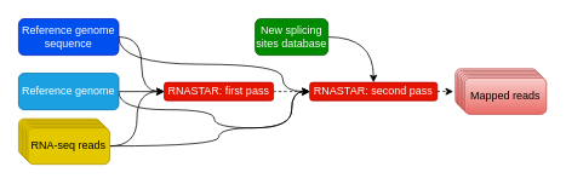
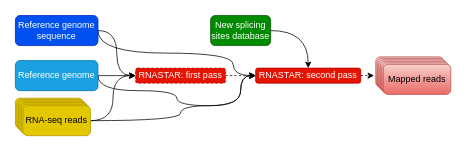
  <mxCell id="0" />
  <mxCell id="1" parent="0" />
  <mxCell id="2" style="edgeStyle=orthogonalEdgeStyle;rounded=0;orthogonalLoop=1;jettySize=auto;html=1;curved=1;dashed=1;" edge="1" parent="1" source="3" target="20"><mxGeometry relative="1" as="geometry" /></mxCell>
- <mxCell id="3" value="RNASTAR: first pass" style="rounded=1;whiteSpace=wrap;html=1;fillColor=#e51400;strokeColor=#B20000;fontColor=#ffffff;" vertex="1" parent="1"><mxGeometry x="180" y="90" width="120" height="20" as="geometry" /></mxCell>
+ <mxCell id="3" value="RNASTAR: first pass" style="rounded=1;whiteSpace=wrap;html=1;fillColor=#e51400;strokeColor=#B20000;fontColor=#ffffff;dashed=1;" vertex="1" parent="1"><mxGeometry x="180" y="90" width="120" height="20" as="geometry" /></mxCell>
  <mxCell id="4" style="edgeStyle=orthogonalEdgeStyle;rounded=0;orthogonalLoop=1;jettySize=auto;html=1;entryX=0.5;entryY=0;entryDx=0;entryDy=0;curved=1;exitX=1;exitY=0.5;exitDx=0;exitDy=0;" edge="1" parent="1" source="5" target="20"><mxGeometry relative="1" as="geometry" /></mxCell>
  <mxCell id="5" value="New splicing sites database" style="rounded=1;whiteSpace=wrap;html=1;fillColor=#008a00;strokeColor=#005700;fontColor=#ffffff;" vertex="1" parent="1"><mxGeometry x="280" y="20" width="80" height="40" as="geometry" /></mxCell>
  <mxCell id="6" value="RNA-seq reads" style="rounded=1;whiteSpace=wrap;html=1;fillColor=#e3c800;strokeColor=#B09500;fontColor=#000000;" vertex="1" parent="1"><mxGeometry x="20" y="130" width="90" height="40" as="geometry" /></mxCell>
  <mxCell id="7" style="edgeStyle=orthogonalEdgeStyle;rounded=0;orthogonalLoop=1;jettySize=auto;html=1;entryX=0;entryY=0.5;entryDx=0;entryDy=0;curved=1;" edge="1" parent="1" source="9" target="3"><mxGeometry relative="1" as="geometry" /></mxCell>
  <mxCell id="8" style="edgeStyle=orthogonalEdgeStyle;rounded=0;orthogonalLoop=1;jettySize=auto;html=1;exitX=1;exitY=0.5;exitDx=0;exitDy=0;entryX=0;entryY=0.5;entryDx=0;entryDy=0;curved=1;" edge="1" parent="1" source="9" target="20"><mxGeometry relative="1" as="geometry"><Array as="points"><mxPoint x="130" y="70" /><mxPoint x="310" y="70" /><mxPoint x="310" y="100" /></Array></mxGeometry></mxCell>
  <mxCell id="9" value="Reference genome sequence" style="rounded=1;whiteSpace=wrap;html=1;fillColor=#0050ef;strokeColor=#001DBC;fontColor=#ffffff;" vertex="1" parent="1"><mxGeometry x="20" y="20" width="110" height="40" as="geometry" /></mxCell>
  <mxCell id="10" style="edgeStyle=orthogonalEdgeStyle;rounded=0;orthogonalLoop=1;jettySize=auto;html=1;exitX=1;exitY=0.5;exitDx=0;exitDy=0;curved=1;" edge="1" parent="1" source="12" target="3"><mxGeometry relative="1" as="geometry" /></mxCell>
  <mxCell id="11" style="edgeStyle=orthogonalEdgeStyle;rounded=0;orthogonalLoop=1;jettySize=auto;html=1;exitX=1;exitY=0.5;exitDx=0;exitDy=0;curved=1;" edge="1" parent="1" source="12"><mxGeometry relative="1" as="geometry"><mxPoint x="340" y="100" as="targetPoint" /><Array as="points"><mxPoint x="130" y="120" /><mxPoint x="235" y="120" /><mxPoint x="235" y="140" /><mxPoint x="320" y="140" /><mxPoint x="320" y="100" /></Array></mxGeometry></mxCell>
  <mxCell id="12" value="Reference genome" style="rounded=1;whiteSpace=wrap;html=1;fillColor=#1ba1e2;strokeColor=#006EAF;fontColor=#ffffff;" vertex="1" parent="1"><mxGeometry x="20" y="80" width="110" height="40" as="geometry" /></mxCell>
  <mxCell id="13" value="RNA-seq reads" style="rounded=1;whiteSpace=wrap;html=1;fillColor=#e3c800;strokeColor=#B09500;fontColor=#000000;" vertex="1" parent="1"><mxGeometry x="22" y="132" width="90" height="40" as="geometry" /></mxCell>
  <mxCell id="14" value="RNA-seq reads" style="rounded=1;whiteSpace=wrap;html=1;fillColor=#e3c800;strokeColor=#B09500;fontColor=#000000;" vertex="1" parent="1"><mxGeometry x="24" y="134" width="90" height="40" as="geometry" /></mxCell>
  <mxCell id="15" value="RNA-seq reads" style="rounded=1;whiteSpace=wrap;html=1;fillColor=#e3c800;strokeColor=#B09500;fontColor=#000000;" vertex="1" parent="1"><mxGeometry x="26" y="136" width="90" height="40" as="geometry" /></mxCell>
  <mxCell id="16" value="RNA-seq reads" style="rounded=1;whiteSpace=wrap;html=1;fillColor=#e3c800;strokeColor=#B09500;fontColor=#000000;" vertex="1" parent="1"><mxGeometry x="28" y="138" width="90" height="40" as="geometry" /></mxCell>
  <mxCell id="17" style="edgeStyle=orthogonalEdgeStyle;rounded=0;orthogonalLoop=1;jettySize=auto;html=1;entryX=0;entryY=0.5;entryDx=0;entryDy=0;curved=1;" edge="1" parent="1" source="19" target="3"><mxGeometry relative="1" as="geometry" /></mxCell>
  <mxCell id="18" style="edgeStyle=orthogonalEdgeStyle;rounded=0;orthogonalLoop=1;jettySize=auto;html=1;exitX=1;exitY=0.5;exitDx=0;exitDy=0;entryX=0;entryY=0.5;entryDx=0;entryDy=0;curved=1;" edge="1" parent="1" source="19" target="20"><mxGeometry relative="1" as="geometry"><Array as="points"><mxPoint x="240" y="160" /><mxPoint x="240" y="140" /><mxPoint x="320" y="140" /><mxPoint x="320" y="100" /></Array></mxGeometry></mxCell>
  <mxCell id="19" value="RNA-seq reads" style="rounded=1;whiteSpace=wrap;html=1;fillColor=#e3c800;strokeColor=#B09500;fontColor=#000000;" vertex="1" parent="1"><mxGeometry x="30" y="140" width="90" height="40" as="geometry" /></mxCell>
  <mxCell id="20" value="RNASTAR: second pass" style="rounded=1;whiteSpace=wrap;html=1;fillColor=#e51400;strokeColor=#B20000;fontColor=#ffffff;" vertex="1" parent="1"><mxGeometry x="340" y="90" width="140" height="20" as="geometry" /></mxCell>
  <mxCell id="21" value="RNA-seq reads" style="rounded=1;whiteSpace=wrap;html=1;fillColor=#f8cecc;strokeColor=#b85450;gradientColor=#ea6b66;" vertex="1" parent="1"><mxGeometry x="500" y="75" width="90" height="40" as="geometry" /></mxCell>
  <mxCell id="22" value="RNA-seq reads" style="rounded=1;whiteSpace=wrap;html=1;fillColor=#f8cecc;strokeColor=#b85450;gradientColor=#ea6b66;" vertex="1" parent="1"><mxGeometry x="502" y="77" width="90" height="40" as="geometry" /></mxCell>
  <mxCell id="23" value="RNA-seq reads" style="rounded=1;whiteSpace=wrap;html=1;fillColor=#f8cecc;strokeColor=#b85450;gradientColor=#ea6b66;" vertex="1" parent="1"><mxGeometry x="504" y="79" width="90" height="40" as="geometry" /></mxCell>
  <mxCell id="24" value="RNA-seq reads" style="rounded=1;whiteSpace=wrap;html=1;fillColor=#f8cecc;strokeColor=#b85450;gradientColor=#ea6b66;" vertex="1" parent="1"><mxGeometry x="506" y="81" width="90" height="40" as="geometry" /></mxCell>
  <mxCell id="25" value="RNA-seq reads" style="rounded=1;whiteSpace=wrap;html=1;fillColor=#f8cecc;strokeColor=#b85450;gradientColor=#ea6b66;" vertex="1" parent="1"><mxGeometry x="508" y="83" width="90" height="40" as="geometry" /></mxCell>
  <mxCell id="26" value="Mapped reads" style="rounded=1;whiteSpace=wrap;html=1;fillColor=#f8cecc;strokeColor=#b85450;gradientColor=#ea6b66;" vertex="1" parent="1"><mxGeometry x="510" y="85" width="90" height="40" as="geometry" /></mxCell>
  <mxCell id="27" style="edgeStyle=orthogonalEdgeStyle;rounded=0;orthogonalLoop=1;jettySize=auto;html=1;exitX=1;exitY=0.5;exitDx=0;exitDy=0;entryX=-0.027;entryY=0.615;entryDx=0;entryDy=0;entryPerimeter=0;dashed=1;" edge="1" parent="1" source="20" target="21"><mxGeometry relative="1" as="geometry" /></mxCell>
